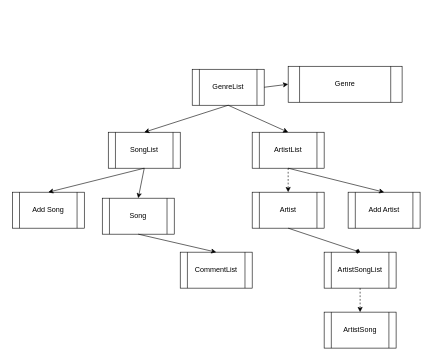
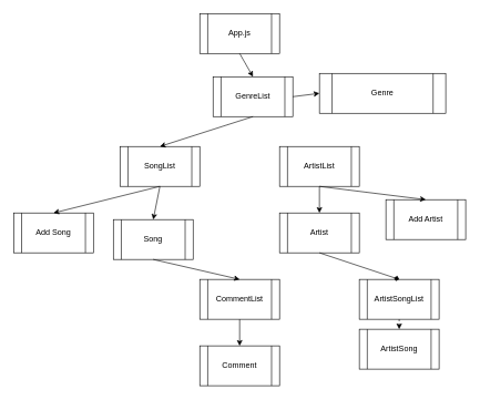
  <mxCell id="0" />
  <mxCell id="1" parent="0" />
+ <mxCell id="2" value="App.js" style="shape=process;whiteSpace=wrap;html=1;backgroundOutline=1;" vertex="1" parent="1"><mxGeometry x="300" width="120" height="60" as="geometry" y="20" /></mxCell>
  <mxCell id="3" value="GenreList" style="shape=process;whiteSpace=wrap;html=1;backgroundOutline=1;" vertex="1" parent="1"><mxGeometry x="320" y="115" width="120" height="60" as="geometry" /></mxCell>
  <mxCell id="4" value="SongList" style="shape=process;whiteSpace=wrap;html=1;backgroundOutline=1;" vertex="1" parent="1"><mxGeometry x="180" y="220" width="120" height="60" as="geometry" /></mxCell>
  <mxCell id="5" value="Genre" style="shape=process;whiteSpace=wrap;html=1;backgroundOutline=1;" vertex="1" parent="1"><mxGeometry x="480" y="110" width="190" height="60" as="geometry" /></mxCell>
  <mxCell id="6" value="Song" style="shape=process;whiteSpace=wrap;html=1;backgroundOutline=1;" vertex="1" parent="1"><mxGeometry x="170" y="330" width="120" height="60" as="geometry" /></mxCell>
  <mxCell id="7" value="CommentList" style="shape=process;whiteSpace=wrap;html=1;backgroundOutline=1;" vertex="1" parent="1"><mxGeometry x="300" y="420" width="120" height="60" as="geometry" /></mxCell>
+ <mxCell id="8" value="Comment" style="shape=process;whiteSpace=wrap;html=1;backgroundOutline=1;" vertex="1" parent="1"><mxGeometry x="300" y="520" width="120" height="60" as="geometry" /></mxCell>
+ <mxCell id="9" value="" style="endArrow=classic;html=1;entryX=0.5;entryY=0;entryDx=0;entryDy=0;exitX=0.5;exitY=1;exitDx=0;exitDy=0;" edge="1" parent="1" source="2" target="3"><mxGeometry width="50" height="50" relative="1" as="geometry"><mxPoint x="370" y="210" as="sourcePoint" /><mxPoint x="360" y="250.711" as="targetPoint" /></mxGeometry></mxCell>
  <mxCell id="10" value="" style="endArrow=classic;html=1;exitX=1;exitY=0.5;exitDx=0;exitDy=0;entryX=0;entryY=0.5;entryDx=0;entryDy=0;" edge="1" parent="1" source="3" target="5"><mxGeometry width="50" height="50" relative="1" as="geometry"><mxPoint x="470" y="320" as="sourcePoint" /><mxPoint x="520" y="270" as="targetPoint" /></mxGeometry></mxCell>
  <mxCell id="11" value="Add Song" style="shape=process;whiteSpace=wrap;html=1;backgroundOutline=1;" vertex="1" parent="1"><mxGeometry x="20" y="320" width="120" height="60" as="geometry" /></mxCell>
  <mxCell id="12" value="ArtistList" style="shape=process;whiteSpace=wrap;html=1;backgroundOutline=1;" vertex="1" parent="1"><mxGeometry x="420" y="220" width="120" height="60" as="geometry" /></mxCell>
  <mxCell id="13" value="Artist" style="shape=process;whiteSpace=wrap;html=1;backgroundOutline=1;" vertex="1" parent="1"><mxGeometry x="420" y="320" width="120" height="60" as="geometry" /></mxCell>
- <mxCell id="14" value="Add Artist" style="shape=process;whiteSpace=wrap;html=1;backgroundOutline=1;" vertex="1" parent="1"><mxGeometry x="580" y="320" width="120" height="60" as="geometry" /></mxCell>
- <mxCell id="15" value="" style="endArrow=classic;html=1;exitX=0.5;exitY=1;exitDx=0;exitDy=0;entryX=0.5;entryY=0;entryDx=0;entryDy=0;" edge="1" parent="1" source="3" target="12"><mxGeometry width="50" height="50" relative="1" as="geometry"><mxPoint x="460" y="300" as="sourcePoint" /><mxPoint x="510" y="250" as="targetPoint" /></mxGeometry></mxCell>
+ <mxCell id="14" value="Add Artist" style="shape=process;whiteSpace=wrap;html=1;backgroundOutline=1;" vertex="1" parent="1"><mxGeometry x="580" y="300" width="120" height="60" as="geometry" /></mxCell>
  <mxCell id="16" value="" style="endArrow=classic;html=1;exitX=0.5;exitY=1;exitDx=0;exitDy=0;entryX=0.5;entryY=0;entryDx=0;entryDy=0;" edge="1" parent="1" source="3" target="4"><mxGeometry width="50" height="50" relative="1" as="geometry"><mxPoint x="300" y="300" as="sourcePoint" /><mxPoint x="370.711" y="250" as="targetPoint" /></mxGeometry></mxCell>
- <mxCell id="17" value="" style="endArrow=classic;html=1;exitX=0.5;exitY=1;exitDx=0;exitDy=0;entryX=0.5;entryY=0;entryDx=0;entryDy=0;dashed=1;" edge="1" parent="1" source="12" target="13"><mxGeometry width="50" height="50" relative="1" as="geometry"><mxPoint x="460" y="300" as="sourcePoint" /><mxPoint x="510" y="250" as="targetPoint" /></mxGeometry></mxCell>
+ <mxCell id="17" value="" style="endArrow=classic;html=1;exitX=0.5;exitY=1;exitDx=0;exitDy=0;entryX=0.5;entryY=0;entryDx=0;entryDy=0;" edge="1" parent="1" source="12" target="13"><mxGeometry width="50" height="50" relative="1" as="geometry"><mxPoint x="460" y="300" as="sourcePoint" /><mxPoint x="510" y="250" as="targetPoint" /></mxGeometry></mxCell>
  <mxCell id="18" value="" style="endArrow=classic;html=1;exitX=0.5;exitY=1;exitDx=0;exitDy=0;entryX=0.5;entryY=0;entryDx=0;entryDy=0;" edge="1" parent="1" source="4" target="6"><mxGeometry width="50" height="50" relative="1" as="geometry"><mxPoint x="460" y="300" as="sourcePoint" /><mxPoint x="510" y="250" as="targetPoint" /></mxGeometry></mxCell>
  <mxCell id="19" value="" style="endArrow=classic;html=1;entryX=0.5;entryY=0;entryDx=0;entryDy=0;" edge="1" parent="1" target="11"><mxGeometry width="50" height="50" relative="1" as="geometry"><mxPoint x="240" y="280" as="sourcePoint" /><mxPoint x="510" y="250" as="targetPoint" /></mxGeometry></mxCell>
  <mxCell id="20" value="" style="endArrow=classic;html=1;entryX=0.5;entryY=0;entryDx=0;entryDy=0;" edge="1" parent="1" target="14"><mxGeometry width="50" height="50" relative="1" as="geometry"><mxPoint x="480" y="280" as="sourcePoint" /><mxPoint x="630" y="260" as="targetPoint" /></mxGeometry></mxCell>
  <mxCell id="21" value="" style="endArrow=classic;html=1;exitX=0.5;exitY=1;exitDx=0;exitDy=0;entryX=0.5;entryY=0;entryDx=0;entryDy=0;" edge="1" parent="1" source="6" target="7"><mxGeometry width="50" height="50" relative="1" as="geometry"><mxPoint x="240" y="430" as="sourcePoint" /><mxPoint x="290" y="380" as="targetPoint" /></mxGeometry></mxCell>
+ <mxCell id="22" value="" style="endArrow=classic;html=1;exitX=0.5;exitY=1;exitDx=0;exitDy=0;entryX=0.5;entryY=0;entryDx=0;entryDy=0;" edge="1" parent="1" source="7" target="8"><mxGeometry width="50" height="50" relative="1" as="geometry"><mxPoint x="460" y="300" as="sourcePoint" /><mxPoint x="510" y="250" as="targetPoint" /></mxGeometry></mxCell>
  <mxCell id="23" value="ArtistSongList" style="shape=process;whiteSpace=wrap;html=1;backgroundOutline=1;" vertex="1" parent="1"><mxGeometry x="540" y="420" width="120" height="60" as="geometry" /></mxCell>
- <mxCell id="24" value="ArtistSong" style="shape=process;whiteSpace=wrap;html=1;backgroundOutline=1;" vertex="1" parent="1"><mxGeometry x="540" y="520" width="120" height="60" as="geometry" /></mxCell>
+ <mxCell id="24" value="ArtistSong" style="shape=process;whiteSpace=wrap;html=1;backgroundOutline=1;" vertex="1" parent="1"><mxGeometry x="540" y="495" width="120" height="60" as="geometry" /></mxCell>
  <mxCell id="25" value="" style="endArrow=classic;html=1;exitX=0.5;exitY=1;exitDx=0;exitDy=0;entryX=0.5;entryY=0;entryDx=0;entryDy=0;dashed=1;" edge="1" parent="1" source="23" target="24"><mxGeometry width="50" height="50" relative="1" as="geometry"><mxPoint x="490" y="300" as="sourcePoint" /><mxPoint x="540" y="250" as="targetPoint" /></mxGeometry></mxCell>
  <mxCell id="26" value="" style="endArrow=diamond;html=1;entryX=0.5;entryY=0;entryDx=0;entryDy=0;exitX=0.5;exitY=1;exitDx=0;exitDy=0;" edge="1" parent="1" source="13" target="23"><mxGeometry width="50" height="50" relative="1" as="geometry"><mxPoint x="440" y="430" as="sourcePoint" /><mxPoint x="490" y="380" as="targetPoint" /></mxGeometry></mxCell>
